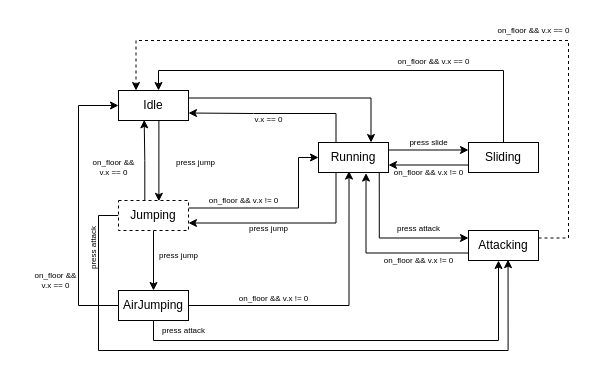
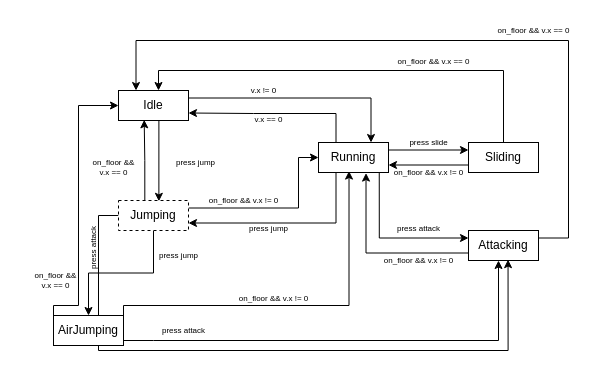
  <mxCell id="0" />
  <mxCell id="1" parent="0" />
  <mxCell id="2" style="edgeStyle=orthogonalEdgeStyle;rounded=0;orthogonalLoop=1;jettySize=auto;html=1;exitX=0.75;exitY=1;exitDx=0;exitDy=0;entryX=0.577;entryY=0.027;entryDx=0;entryDy=0;entryPerimeter=0;" edge="1" parent="1" source="4" target="14"><mxGeometry relative="1" as="geometry"><Array as="points"><mxPoint x="158" y="120" /><mxPoint x="158" y="201" /></Array></mxGeometry></mxCell>
  <mxCell id="3" style="edgeStyle=orthogonalEdgeStyle;rounded=0;orthogonalLoop=1;jettySize=auto;html=1;exitX=1;exitY=0.25;exitDx=0;exitDy=0;entryX=0.75;entryY=0;entryDx=0;entryDy=0;" edge="1" parent="1" source="4" target="9"><mxGeometry relative="1" as="geometry" /></mxCell>
  <mxCell id="4" value="Idle" style="rounded=0;whiteSpace=wrap;html=1;" vertex="1" parent="1"><mxGeometry x="118" y="90" width="70" height="30" as="geometry" /></mxCell>
  <mxCell id="5" style="edgeStyle=orthogonalEdgeStyle;rounded=0;orthogonalLoop=1;jettySize=auto;html=1;exitX=0.25;exitY=1;exitDx=0;exitDy=0;entryX=1;entryY=0.75;entryDx=0;entryDy=0;" edge="1" parent="1" source="9" target="14"><mxGeometry relative="1" as="geometry" /></mxCell>
  <mxCell id="6" style="edgeStyle=orthogonalEdgeStyle;rounded=0;orthogonalLoop=1;jettySize=auto;html=1;exitX=0.25;exitY=0;exitDx=0;exitDy=0;entryX=1;entryY=0.75;entryDx=0;entryDy=0;" edge="1" parent="1" source="9" target="4"><mxGeometry relative="1" as="geometry"><Array as="points"><mxPoint x="335" y="113" /><mxPoint x="253" y="113" /></Array></mxGeometry></mxCell>
  <mxCell id="7" style="edgeStyle=orthogonalEdgeStyle;rounded=0;orthogonalLoop=1;jettySize=auto;html=1;exitX=1;exitY=0.25;exitDx=0;exitDy=0;entryX=0;entryY=0.25;entryDx=0;entryDy=0;" edge="1" parent="1" source="9" target="21"><mxGeometry relative="1" as="geometry" /></mxCell>
  <mxCell id="8" style="edgeStyle=orthogonalEdgeStyle;rounded=0;orthogonalLoop=1;jettySize=auto;html=1;exitX=0.868;exitY=0.987;exitDx=0;exitDy=0;entryX=0;entryY=0.25;entryDx=0;entryDy=0;exitPerimeter=0;" edge="1" parent="1" source="9" target="36"><mxGeometry relative="1" as="geometry" /></mxCell>
  <mxCell id="9" value="Running" style="rounded=0;whiteSpace=wrap;html=1;" vertex="1" parent="1"><mxGeometry x="318" y="142" width="70" height="30" as="geometry" /></mxCell>
  <mxCell id="10" style="edgeStyle=orthogonalEdgeStyle;rounded=0;orthogonalLoop=1;jettySize=auto;html=1;exitX=0.5;exitY=1;exitDx=0;exitDy=0;entryX=0.5;entryY=0;entryDx=0;entryDy=0;" edge="1" parent="1" source="14" target="18"><mxGeometry relative="1" as="geometry" /></mxCell>
  <mxCell id="11" style="edgeStyle=orthogonalEdgeStyle;rounded=0;orthogonalLoop=1;jettySize=auto;html=1;exitX=0.376;exitY=0.022;exitDx=0;exitDy=0;entryX=0.367;entryY=0.978;entryDx=0;entryDy=0;exitPerimeter=0;entryPerimeter=0;" edge="1" parent="1" source="14" target="4"><mxGeometry relative="1" as="geometry" /></mxCell>
  <mxCell id="12" style="edgeStyle=orthogonalEdgeStyle;rounded=0;orthogonalLoop=1;jettySize=auto;html=1;exitX=1;exitY=0.25;exitDx=0;exitDy=0;entryX=0;entryY=0.5;entryDx=0;entryDy=0;" edge="1" parent="1" source="14" target="9"><mxGeometry relative="1" as="geometry"><Array as="points"><mxPoint x="298" y="208" /><mxPoint x="298" y="157" /></Array></mxGeometry></mxCell>
  <mxCell id="13" style="edgeStyle=orthogonalEdgeStyle;rounded=0;orthogonalLoop=1;jettySize=auto;html=1;entryX=0.565;entryY=0.971;entryDx=0;entryDy=0;entryPerimeter=0;" edge="1" parent="1" source="14" target="36"><mxGeometry relative="1" as="geometry"><Array as="points"><mxPoint x="98" y="215" /><mxPoint x="98" y="350" /><mxPoint x="508" y="350" /><mxPoint x="508" y="259" /></Array></mxGeometry></mxCell>
  <mxCell id="14" value="Jumping" style="rounded=0;whiteSpace=wrap;html=1;dashed=1;" vertex="1" parent="1"><mxGeometry x="118" y="200" width="70" height="30" as="geometry" /></mxCell>
  <mxCell id="15" style="edgeStyle=orthogonalEdgeStyle;rounded=0;orthogonalLoop=1;jettySize=auto;html=1;exitX=0;exitY=0.5;exitDx=0;exitDy=0;entryX=0;entryY=0.5;entryDx=0;entryDy=0;" edge="1" parent="1" source="18" target="4"><mxGeometry relative="1" as="geometry"><Array as="points"><mxPoint x="78" y="305" /><mxPoint x="78" y="105" /></Array></mxGeometry></mxCell>
  <mxCell id="16" style="edgeStyle=orthogonalEdgeStyle;rounded=0;orthogonalLoop=1;jettySize=auto;html=1;exitX=1;exitY=0.5;exitDx=0;exitDy=0;entryX=0.436;entryY=0.952;entryDx=0;entryDy=0;entryPerimeter=0;" edge="1" parent="1" source="18" target="9"><mxGeometry relative="1" as="geometry"><Array as="points"><mxPoint x="348" y="305" /><mxPoint x="348" y="171" /></Array></mxGeometry></mxCell>
  <mxCell id="17" style="edgeStyle=orthogonalEdgeStyle;rounded=0;orthogonalLoop=1;jettySize=auto;html=1;" edge="1" parent="1" source="18"><mxGeometry relative="1" as="geometry"><mxPoint x="498" y="260" as="targetPoint" /><Array as="points"><mxPoint x="153" y="340" /><mxPoint x="498" y="340" /><mxPoint x="498" y="260" /></Array></mxGeometry></mxCell>
- <mxCell id="18" value="AirJumping" style="rounded=0;whiteSpace=wrap;html=1;" vertex="1" parent="1"><mxGeometry x="118" y="290" width="70" height="30" as="geometry" /></mxCell>
+ <mxCell id="18" value="AirJumping" style="rounded=0;whiteSpace=wrap;html=1;" vertex="1" parent="1"><mxGeometry x="53" y="315" width="70" height="30" as="geometry" /></mxCell>
  <mxCell id="19" style="edgeStyle=orthogonalEdgeStyle;rounded=0;orthogonalLoop=1;jettySize=auto;html=1;exitX=0;exitY=0.75;exitDx=0;exitDy=0;entryX=1;entryY=0.75;entryDx=0;entryDy=0;" edge="1" parent="1" source="21" target="9"><mxGeometry relative="1" as="geometry" /></mxCell>
  <mxCell id="20" style="edgeStyle=orthogonalEdgeStyle;rounded=0;orthogonalLoop=1;jettySize=auto;html=1;exitX=0.5;exitY=0;exitDx=0;exitDy=0;" edge="1" parent="1" source="21"><mxGeometry relative="1" as="geometry"><mxPoint x="158" y="90" as="targetPoint" /><Array as="points"><mxPoint x="503" y="70" /><mxPoint x="158" y="70" /><mxPoint x="158" y="90" /></Array></mxGeometry></mxCell>
  <mxCell id="21" value="Sliding" style="rounded=0;whiteSpace=wrap;html=1;" vertex="1" parent="1"><mxGeometry x="468" y="142" width="70" height="30" as="geometry" /></mxCell>
  <mxCell id="22" value="press jump" style="text;html=1;align=center;verticalAlign=middle;resizable=0;points=[];autosize=1;strokeColor=none;fillColor=none;fontSize=8;" vertex="1" parent="1"><mxGeometry x="165" y="152" width="60" height="20" as="geometry" /></mxCell>
  <mxCell id="23" value="press jump" style="text;html=1;align=center;verticalAlign=middle;resizable=0;points=[];autosize=1;strokeColor=none;fillColor=none;fontSize=8;" vertex="1" parent="1"><mxGeometry x="148" y="245" width="60" height="20" as="geometry" /></mxCell>
  <mxCell id="24" value="press jump" style="text;html=1;align=center;verticalAlign=middle;resizable=0;points=[];autosize=1;strokeColor=none;fillColor=none;fontSize=8;" vertex="1" parent="1"><mxGeometry x="238" y="218" width="60" height="20" as="geometry" /></mxCell>
  <mxCell id="25" value="on_floor &amp;amp;&amp;amp;&lt;br style=&quot;font-size: 8px;&quot;&gt;v.x == 0" style="text;html=1;align=center;verticalAlign=middle;resizable=0;points=[];autosize=1;strokeColor=none;fillColor=none;fontSize=8;" vertex="1" parent="1"><mxGeometry x="20" y="265" width="70" height="30" as="geometry" /></mxCell>
  <mxCell id="26" value="v.x == 0" style="text;html=1;align=center;verticalAlign=middle;resizable=0;points=[];autosize=1;strokeColor=none;fillColor=none;fontSize=8;" vertex="1" parent="1"><mxGeometry x="243" y="109" width="50" height="20" as="geometry" /></mxCell>
  <mxCell id="27" value="on_floor &amp;amp;&amp;amp; v.x != 0" style="text;html=1;align=center;verticalAlign=middle;resizable=0;points=[];autosize=1;strokeColor=none;fillColor=none;fontSize=8;" vertex="1" parent="1"><mxGeometry x="228" y="288" width="90" height="20" as="geometry" /></mxCell>
+ <mxCell id="28" value="v.x != 0" style="text;html=1;align=center;verticalAlign=middle;resizable=0;points=[];autosize=1;strokeColor=none;fillColor=none;fontSize=8;" vertex="1" parent="1"><mxGeometry x="238" y="80" width="50" height="20" as="geometry" /></mxCell>
  <mxCell id="29" value="press slide" style="text;html=1;align=center;verticalAlign=middle;resizable=0;points=[];autosize=1;strokeColor=none;fillColor=none;fontSize=8;" vertex="1" parent="1"><mxGeometry x="398" y="132" width="60" height="20" as="geometry" /></mxCell>
  <mxCell id="30" value="on_floor &amp;amp;&amp;amp; v.x != 0" style="text;html=1;align=center;verticalAlign=middle;resizable=0;points=[];autosize=1;strokeColor=none;fillColor=none;fontSize=8;" vertex="1" parent="1"><mxGeometry x="383" y="162" width="90" height="20" as="geometry" /></mxCell>
  <mxCell id="31" value="on_floor &amp;amp;&amp;amp; v.x == 0" style="text;html=1;align=center;verticalAlign=middle;resizable=0;points=[];autosize=1;strokeColor=none;fillColor=none;fontSize=8;" vertex="1" parent="1"><mxGeometry x="383" y="51" width="100" height="20" as="geometry" /></mxCell>
  <mxCell id="32" value="on_floor &amp;amp;&amp;amp;&lt;br style=&quot;border-color: var(--border-color);&quot;&gt;v.x == 0" style="text;html=1;align=center;verticalAlign=middle;resizable=0;points=[];autosize=1;strokeColor=none;fillColor=none;fontSize=8;" vertex="1" parent="1"><mxGeometry x="78" y="152" width="70" height="30" as="geometry" /></mxCell>
  <mxCell id="33" value="on_floor &amp;amp;&amp;amp; v.x != 0" style="text;html=1;align=center;verticalAlign=middle;resizable=0;points=[];autosize=1;strokeColor=none;fillColor=none;fontSize=8;" vertex="1" parent="1"><mxGeometry x="198" y="190" width="90" height="20" as="geometry" /></mxCell>
  <mxCell id="34" style="edgeStyle=orthogonalEdgeStyle;rounded=0;orthogonalLoop=1;jettySize=auto;html=1;exitX=0;exitY=0.75;exitDx=0;exitDy=0;entryX=0.679;entryY=1.019;entryDx=0;entryDy=0;entryPerimeter=0;" edge="1" parent="1" source="36" target="9"><mxGeometry relative="1" as="geometry" /></mxCell>
- <mxCell id="35" style="edgeStyle=orthogonalEdgeStyle;rounded=0;orthogonalLoop=1;jettySize=auto;html=1;exitX=1;exitY=0.25;exitDx=0;exitDy=0;entryX=0.25;entryY=0;entryDx=0;entryDy=0;dashed=1;" edge="1" parent="1" source="36" target="4"><mxGeometry relative="1" as="geometry"><Array as="points"><mxPoint x="568" y="238" /><mxPoint x="568" y="40" /><mxPoint x="136" y="40" /></Array></mxGeometry></mxCell>
+ <mxCell id="35" style="edgeStyle=orthogonalEdgeStyle;rounded=0;orthogonalLoop=1;jettySize=auto;html=1;exitX=1;exitY=0.25;exitDx=0;exitDy=0;entryX=0.25;entryY=0;entryDx=0;entryDy=0;" edge="1" parent="1" source="36" target="4"><mxGeometry relative="1" as="geometry"><Array as="points"><mxPoint x="568" y="238" /><mxPoint x="568" y="40" /><mxPoint x="136" y="40" /></Array></mxGeometry></mxCell>
  <mxCell id="36" value="Attacking" style="rounded=0;whiteSpace=wrap;html=1;" vertex="1" parent="1"><mxGeometry x="468" y="230" width="70" height="30" as="geometry" /></mxCell>
  <mxCell id="37" value="press attack" style="text;html=1;align=center;verticalAlign=middle;resizable=0;points=[];autosize=1;strokeColor=none;fillColor=none;fontSize=8;" vertex="1" parent="1"><mxGeometry x="383" y="218" width="70" height="20" as="geometry" /></mxCell>
  <mxCell id="38" value="on_floor &amp;amp;&amp;amp; v.x != 0" style="text;html=1;align=center;verticalAlign=middle;resizable=0;points=[];autosize=1;strokeColor=none;fillColor=none;fontSize=8;" vertex="1" parent="1"><mxGeometry x="373" y="250" width="90" height="20" as="geometry" /></mxCell>
  <mxCell id="39" value="on_floor &amp;amp;&amp;amp; v.x == 0" style="text;html=1;align=center;verticalAlign=middle;resizable=0;points=[];autosize=1;strokeColor=none;fillColor=none;fontSize=8;" vertex="1" parent="1"><mxGeometry x="483" y="20" width="100" height="20" as="geometry" /></mxCell>
  <mxCell id="40" value="press attack" style="text;html=1;align=center;verticalAlign=middle;resizable=0;points=[];autosize=1;strokeColor=none;fillColor=none;fontSize=8;" vertex="1" parent="1"><mxGeometry x="148" y="320" width="70" height="20" as="geometry" /></mxCell>
  <mxCell id="41" value="press attack" style="text;html=1;align=center;verticalAlign=middle;resizable=0;points=[];autosize=1;strokeColor=none;fillColor=none;fontSize=8;rotation=-90;" vertex="1" parent="1"><mxGeometry x="58" y="238" width="70" height="20" as="geometry" /></mxCell>
